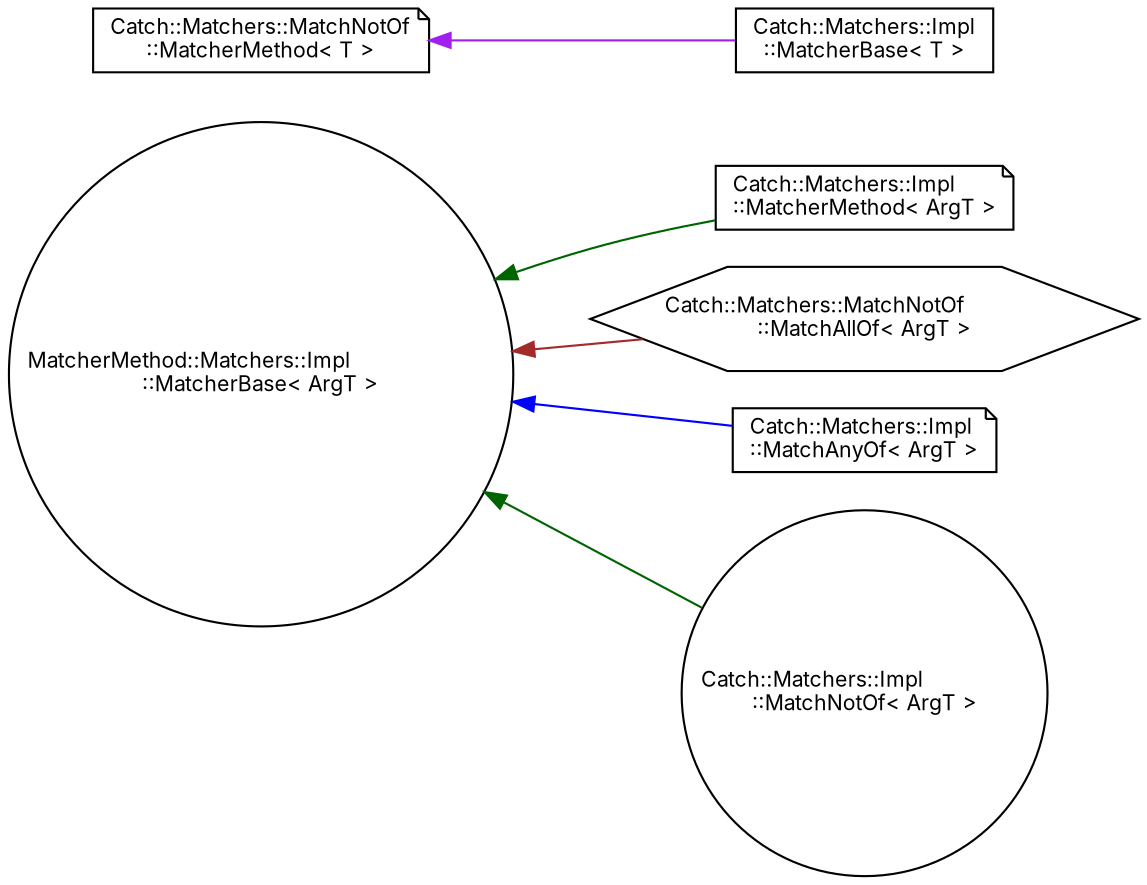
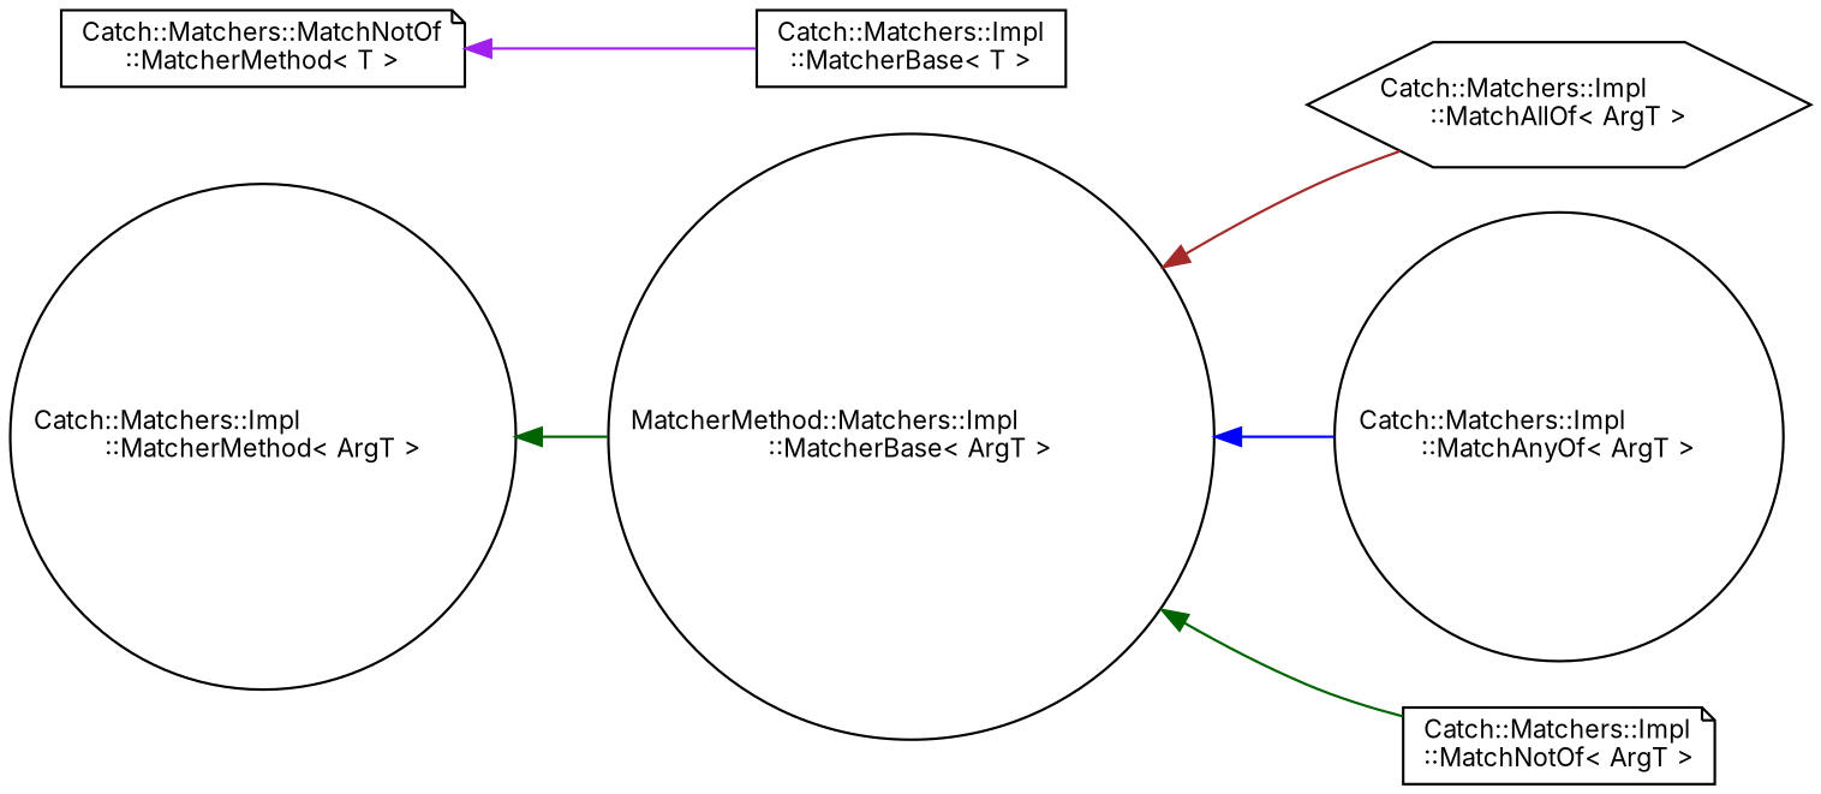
  digraph {
    fontname=Inter
    rankdir=LR
    node [color=black fillcolor=white fontname=Inter fontsize=10 shape=note style=filled]
    edge [color=darkgreen dir=back fontname=Inter fontsize=10 labelfontname=Helvetica labelfontsize=10 style=solid]
-   n1 [height=0.2 label="Catch::Matchers::Impl\l::MatcherMethod\< ArgT \>" width=0.4]
+   n1 [height=0.2 label="Catch::Matchers::Impl\l::MatcherMethod\< ArgT \>" shape=circle width=0.4]
    n2 [height=0.2 label="MatcherMethod::Matchers::Impl\l::MatcherBase\< ArgT \>" shape=circle width=0.4]
-   n3 [height=0.2 label="Catch::Matchers::MatchNotOf\l::MatchAllOf\< ArgT \>" shape=hexagon width=0.4]
-   n4 [height=0.2 label="Catch::Matchers::Impl\l::MatchAnyOf\< ArgT \>" width=0.4]
-   n5 [height=0.2 label="Catch::Matchers::Impl\l::MatchNotOf\< ArgT \>" shape=circle width=0.4]
+   n3 [height=0.2 label="Catch::Matchers::Impl\l::MatchAllOf\< ArgT \>" shape=hexagon width=0.4]
+   n4 [height=0.2 label="Catch::Matchers::Impl\l::MatchAnyOf\< ArgT \>" shape=circle width=0.4]
+   n5 [height=0.2 label="Catch::Matchers::Impl\l::MatchNotOf\< ArgT \>" width=0.4]
    n6 [height=0.2 label="Catch::Matchers::MatchNotOf\l::MatcherMethod\< T \>" width=0.4]
    n7 [height=0.2 label="Catch::Matchers::Impl\l::MatcherBase\< T \>" shape=box width=0.4]
-   n2 -> n1
+   n1 -> n2
    n2 -> n3 [color=brown]
    n2 -> n4 [color=blue]
    n2 -> n5
    n6 -> n7 [color=purple]
  }
